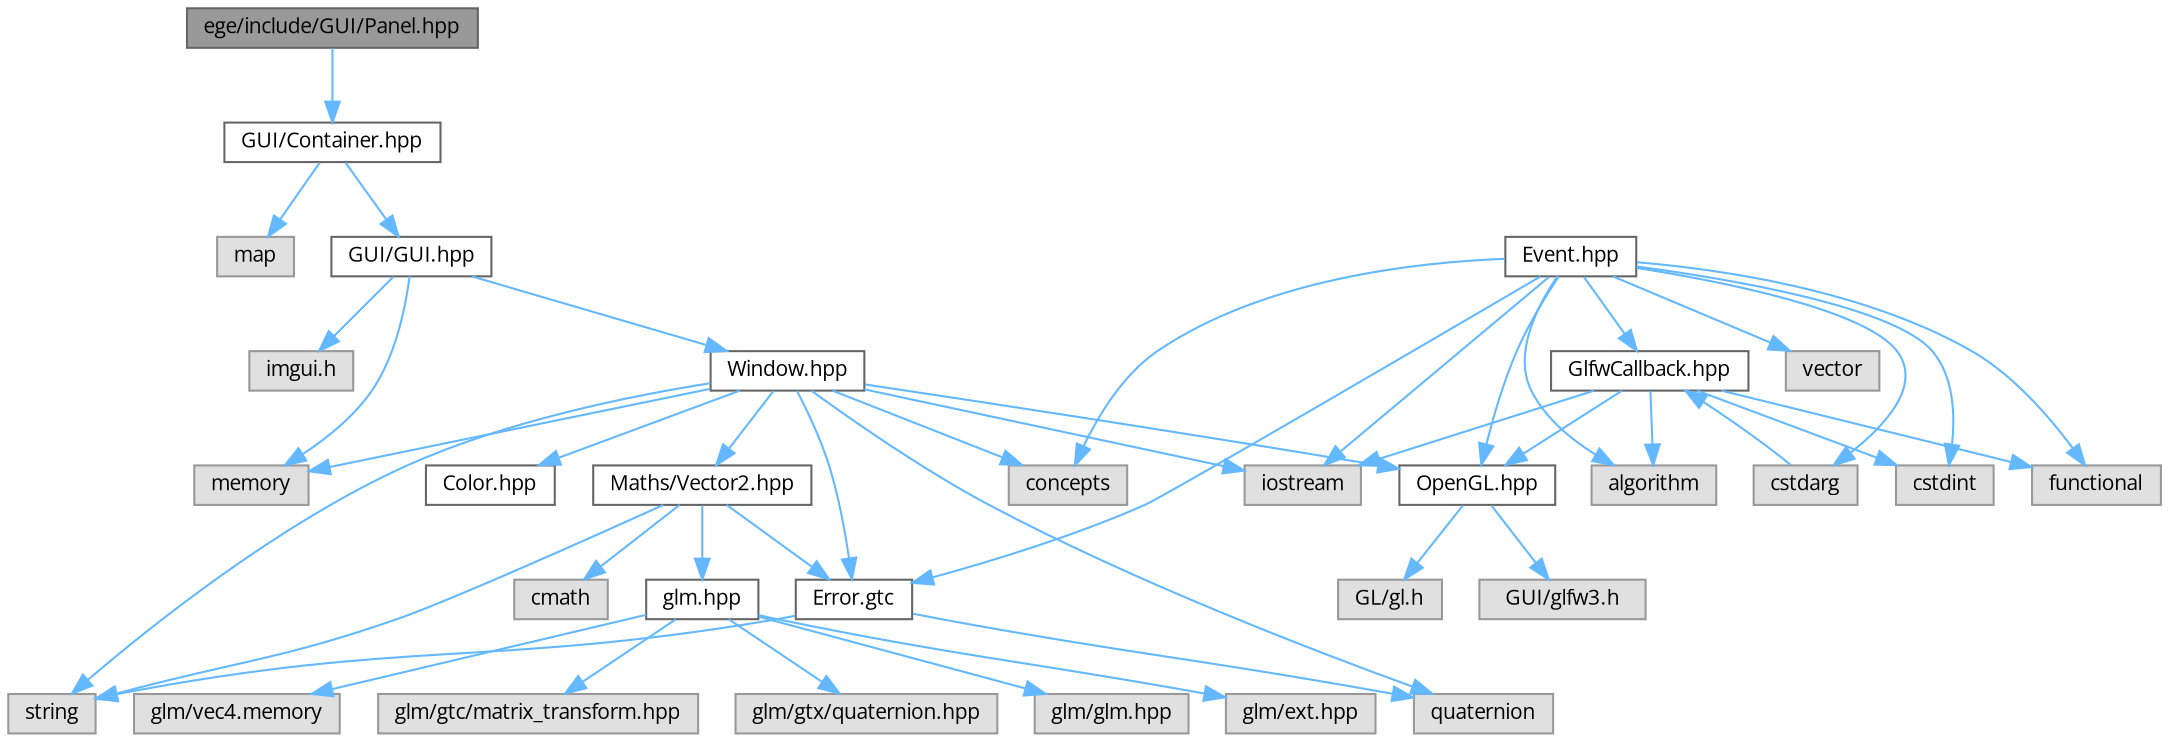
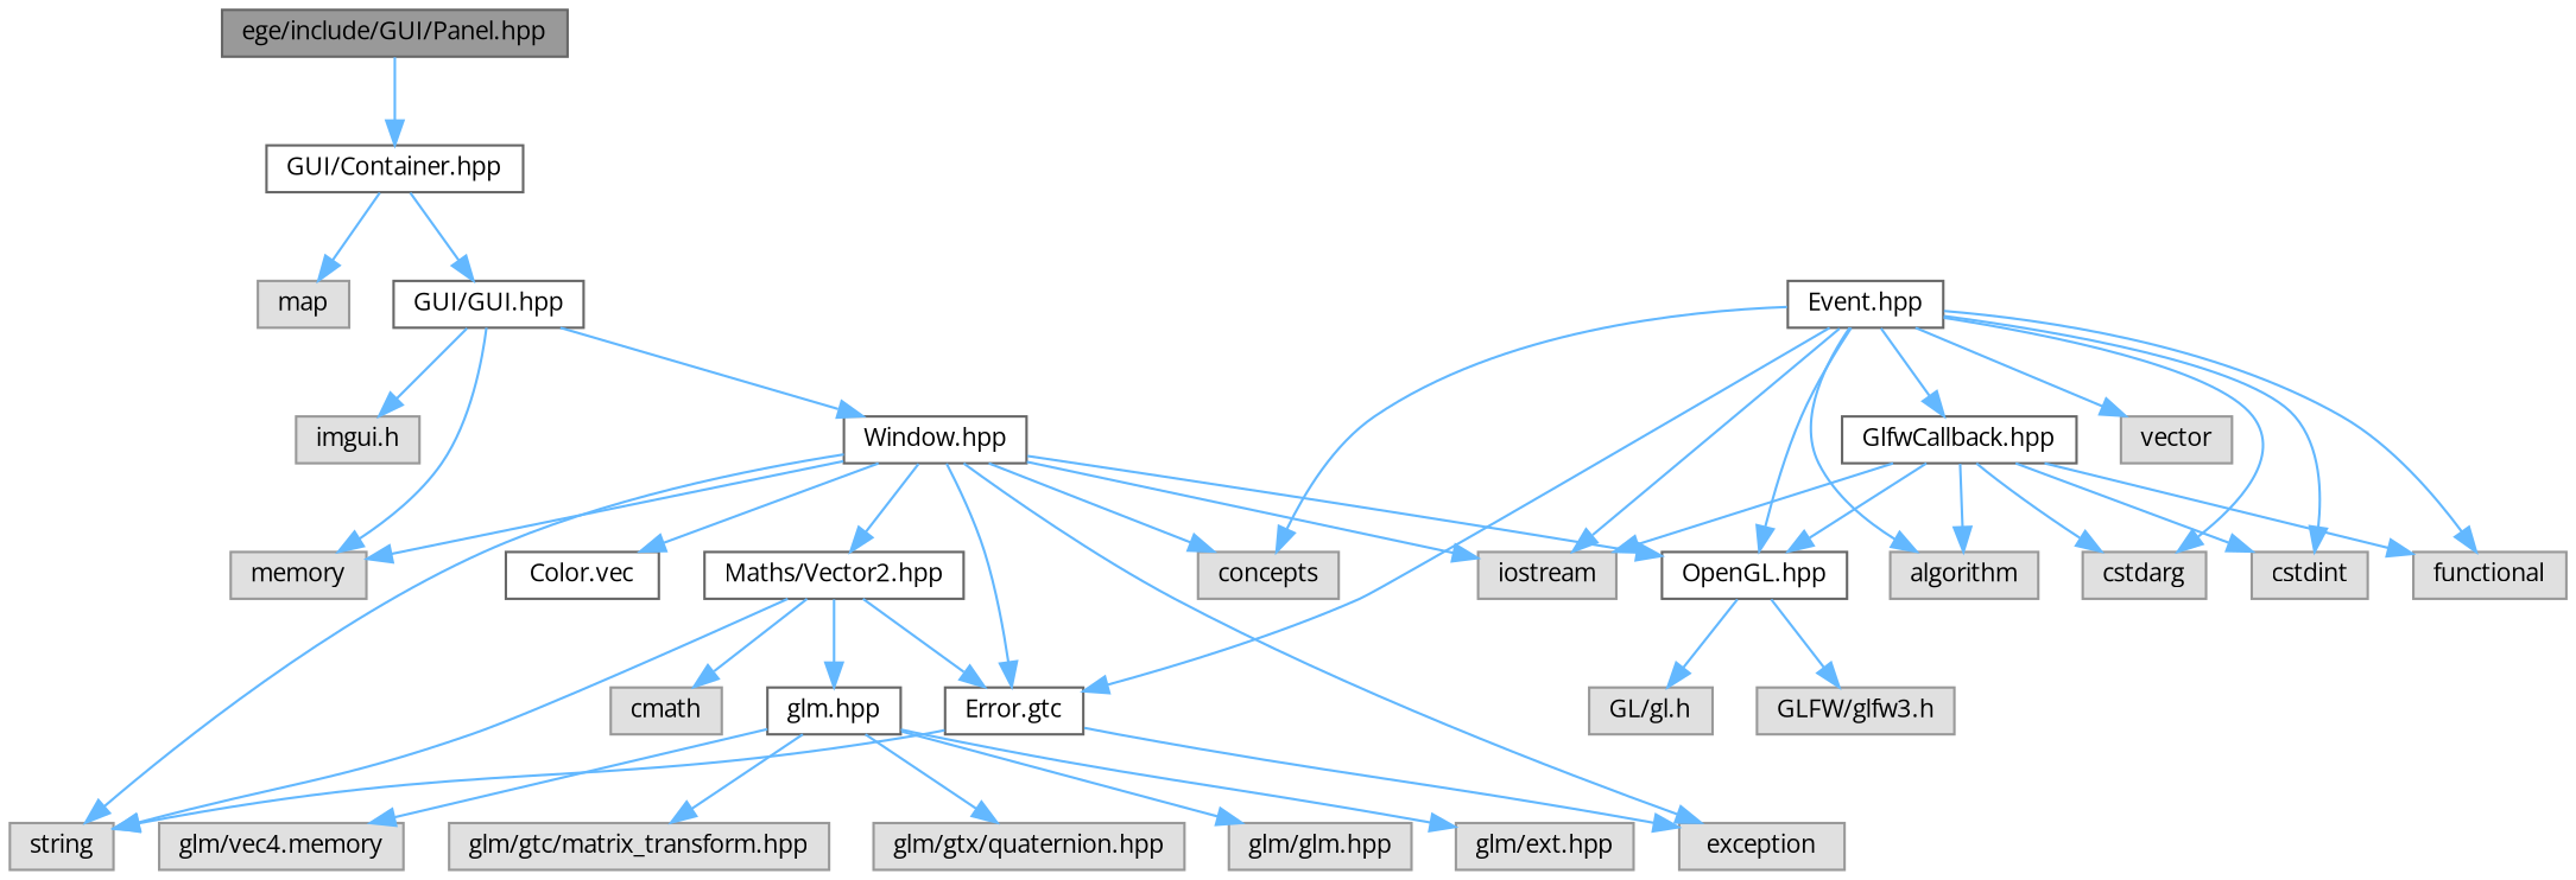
  digraph {
    fontname="Open Sans"
    node [color=grey60 fillcolor="#E0E0E0" fontname="Open Sans" fontsize=10 shape=box style=filled]
    edge [color=steelblue1 fontname="Open Sans" fontsize=10 labelfontname=Helvetica labelfontsize=10 style=solid]
    n1 [color=gray40 fillcolor=grey60 fontcolor=black height=0.2 label="ege/include/GUI/Panel.hpp" width=0.4]
    n2 [color=grey40 fillcolor=white height=0.2 label="GUI/Container.hpp" width=0.4]
    n3 [color=grey40 fillcolor=white height=0.2 label="GUI/GUI.hpp" width=0.4]
    n4 [height=0.2 label=map width=0.4]
    n5 [color=grey40 fillcolor=white height=0.2 label="Window.hpp" width=0.4]
    n6 [height=0.2 label=memory width=0.4]
    n7 [height=0.2 label="imgui.h" width=0.4]
-   n8 [color=grey40 fillcolor=white height=0.2 label="Color.hpp" width=0.4]
+   n8 [color=grey40 fillcolor=white height=0.2 label="Color.vec" width=0.4]
    n9 [color=grey40 fillcolor=white height=0.2 label="Error.gtc" width=0.4]
-   n10 [height=0.2 label=quaternion width=0.4]
+   n10 [height=0.2 label=exception width=0.4]
    n11 [height=0.2 label=string width=0.4]
    n12 [color=grey40 fillcolor=white height=0.2 label="OpenGL.hpp" width=0.4]
    n13 [height=0.2 label=iostream width=0.4]
    n14 [height=0.2 label=concepts width=0.4]
    n15 [color=grey40 fillcolor=white height=0.2 label="Maths/Vector2.hpp" width=0.4]
    n16 [color=grey40 fillcolor=white height=0.2 label="Event.hpp" width=0.4]
    n17 [color=grey40 fillcolor=white height=0.2 label="GlfwCallback.hpp" width=0.4]
    n18 [height=0.2 label=algorithm width=0.4]
    n19 [height=0.2 label=cstdarg width=0.4]
    n20 [height=0.2 label=cstdint width=0.4]
    n21 [height=0.2 label=functional width=0.4]
    n22 [height=0.2 label=vector width=0.4]
    n23 [height=0.2 label="GL/gl.h" width=0.4]
-   n24 [height=0.2 label="GUI/glfw3.h" width=0.4]
+   n24 [height=0.2 label="GLFW/glfw3.h" width=0.4]
    n25 [color=grey40 fillcolor=white height=0.2 label="glm.hpp" width=0.4]
    n26 [height=0.2 label=cmath width=0.4]
    n27 [height=0.2 label="glm/glm.hpp" width=0.4]
    n28 [height=0.2 label="glm/ext.hpp" width=0.4]
    n29 [height=0.2 label="glm/vec4.memory" width=0.4]
    n30 [height=0.2 label="glm/gtc/matrix_transform.hpp" width=0.4]
    n31 [height=0.2 label="glm/gtx/quaternion.hpp" width=0.4]
    n1 -> n2
    n2 -> n3
    n2 -> n4
    n3 -> n5
    n3 -> n6
    n3 -> n7
    n5 -> n6
    n5 -> n8
    n5 -> n9
    n5 -> n10
    n5 -> n11
    n5 -> n12
    n5 -> n13
    n5 -> n14
    n5 -> n15
    n9 -> n10
    n9 -> n11
    n12 -> n23
    n12 -> n24
    n15 -> n9
    n15 -> n11
    n15 -> n25
    n15 -> n26
    n16 -> n9
    n16 -> n12
    n16 -> n13
    n16 -> n14
    n16 -> n17
    n16 -> n18
    n16 -> n19
    n16 -> n20
    n16 -> n21
    n16 -> n22
    n17 -> n12
    n17 -> n13
    n17 -> n18
-   n19 -> n17
+   n17 -> n19
    n17 -> n20
    n17 -> n21
    n25 -> n27
    n25 -> n28
    n25 -> n29
    n25 -> n30
    n25 -> n31
  }
